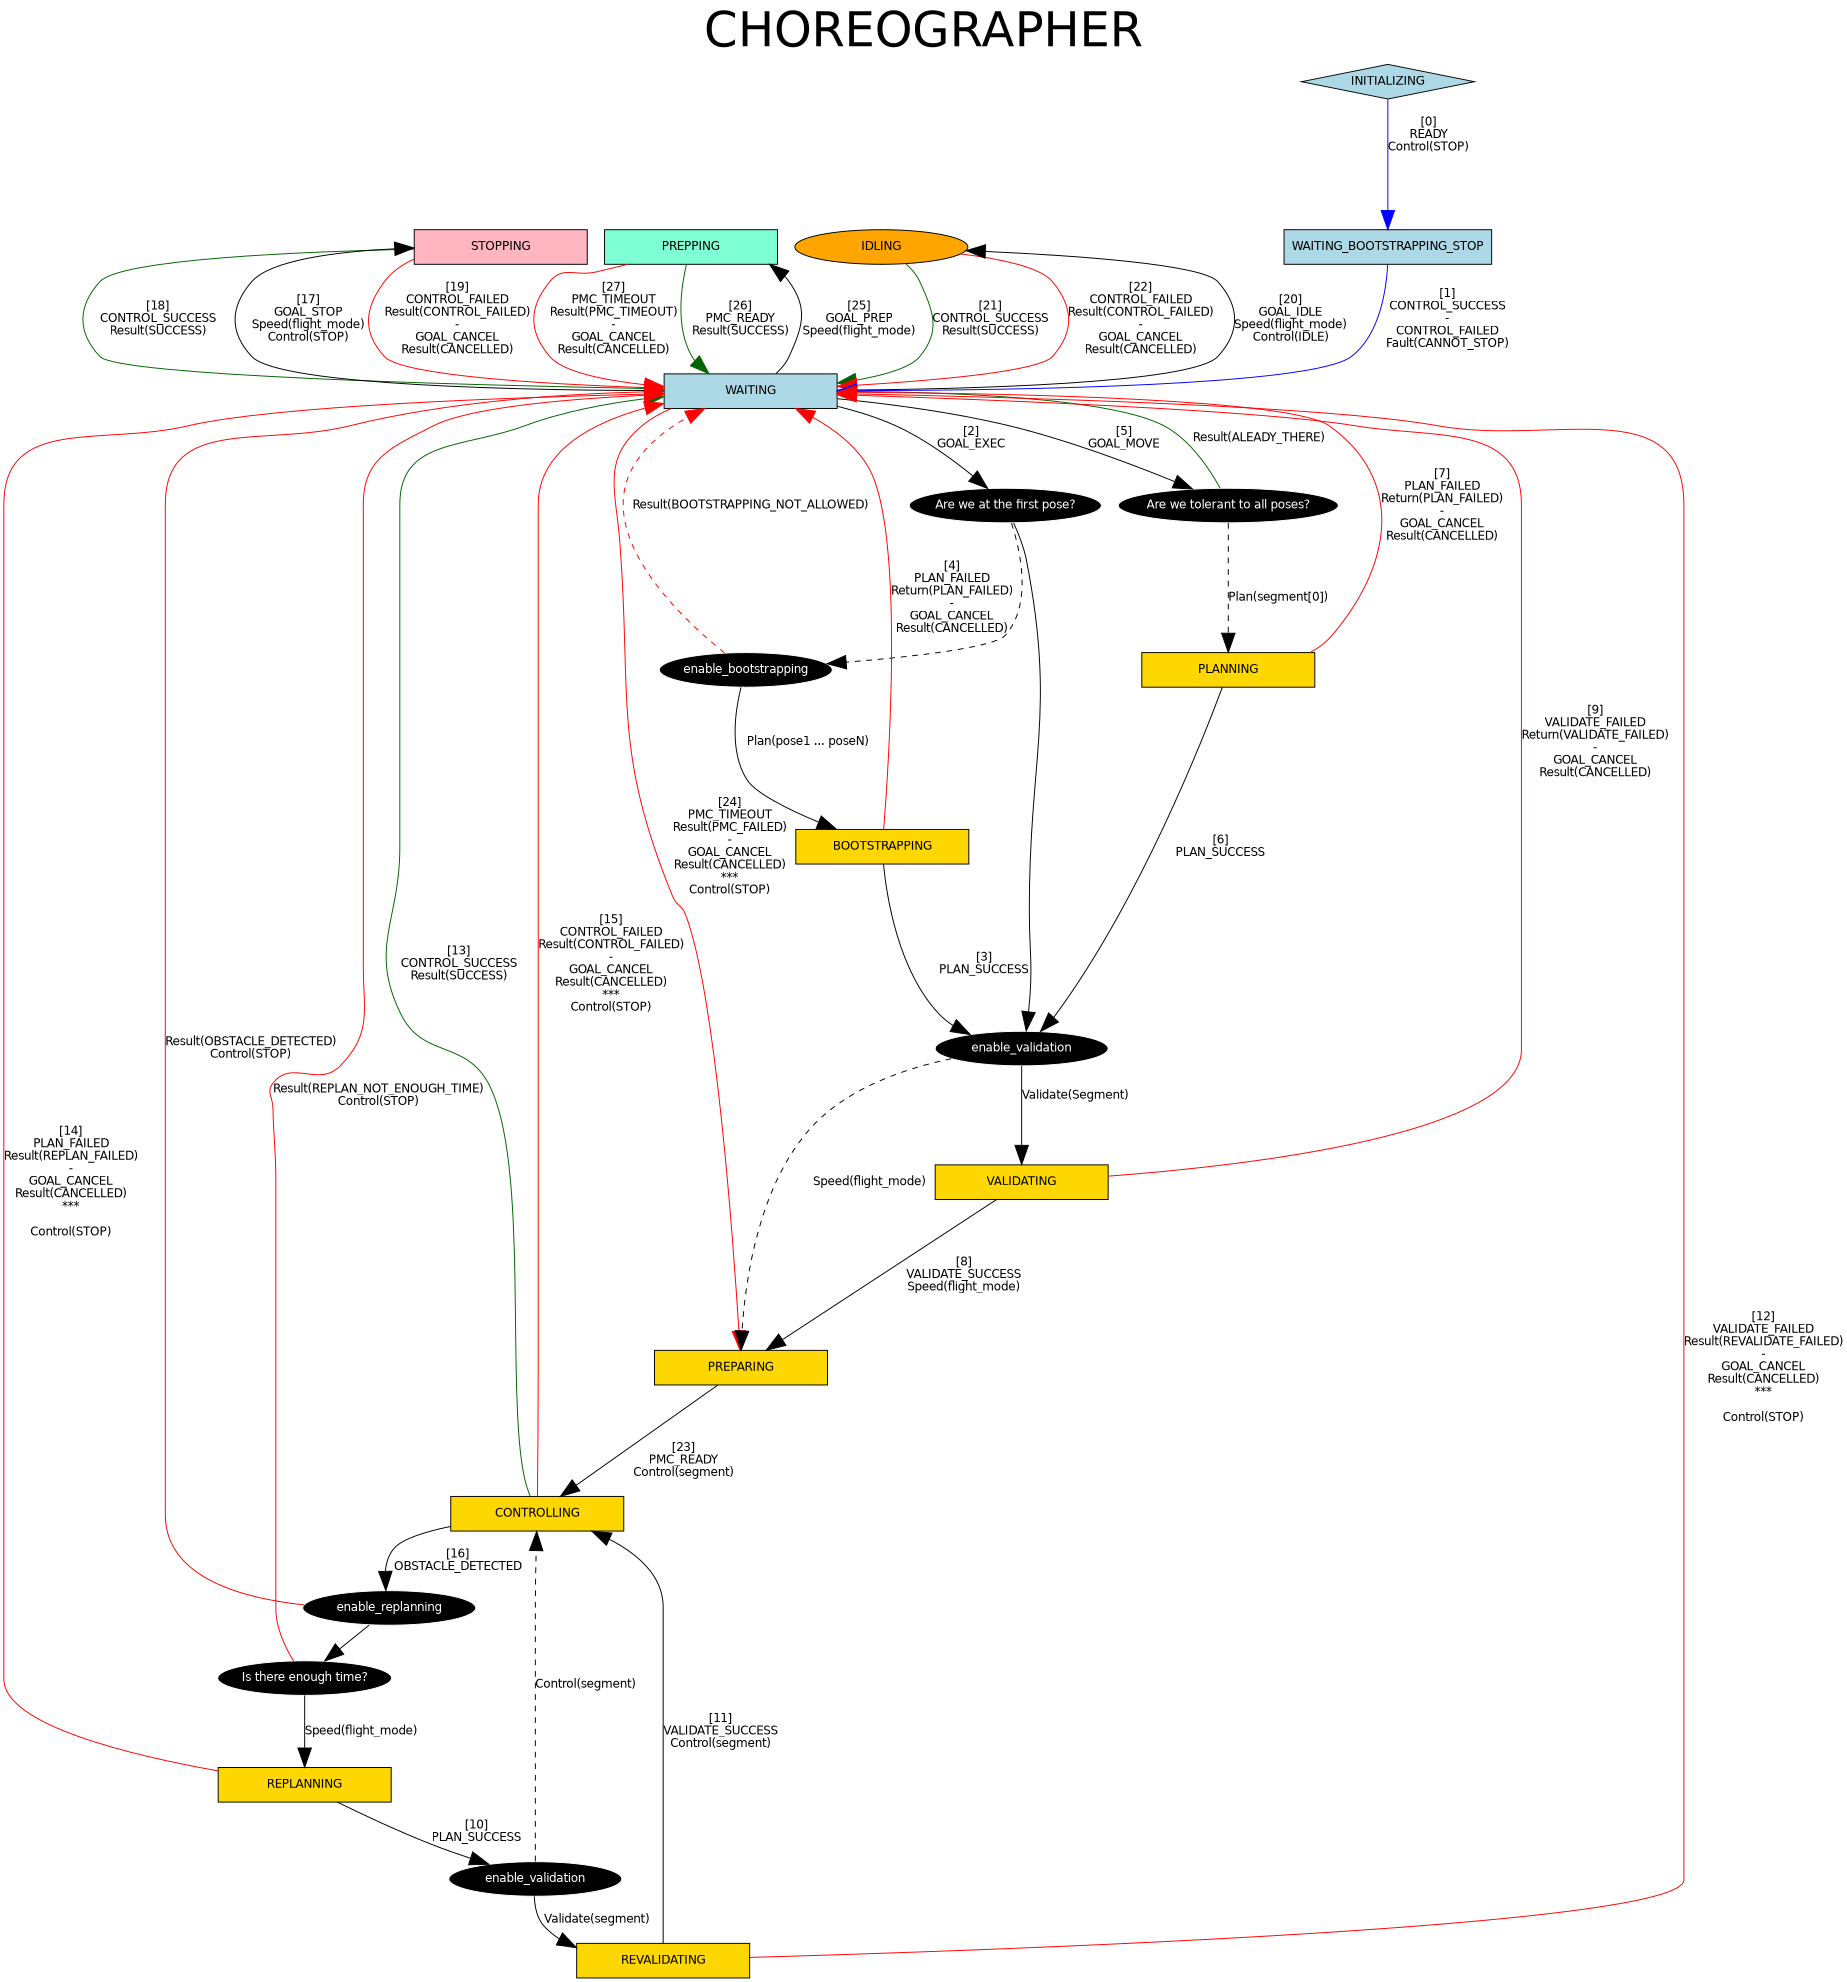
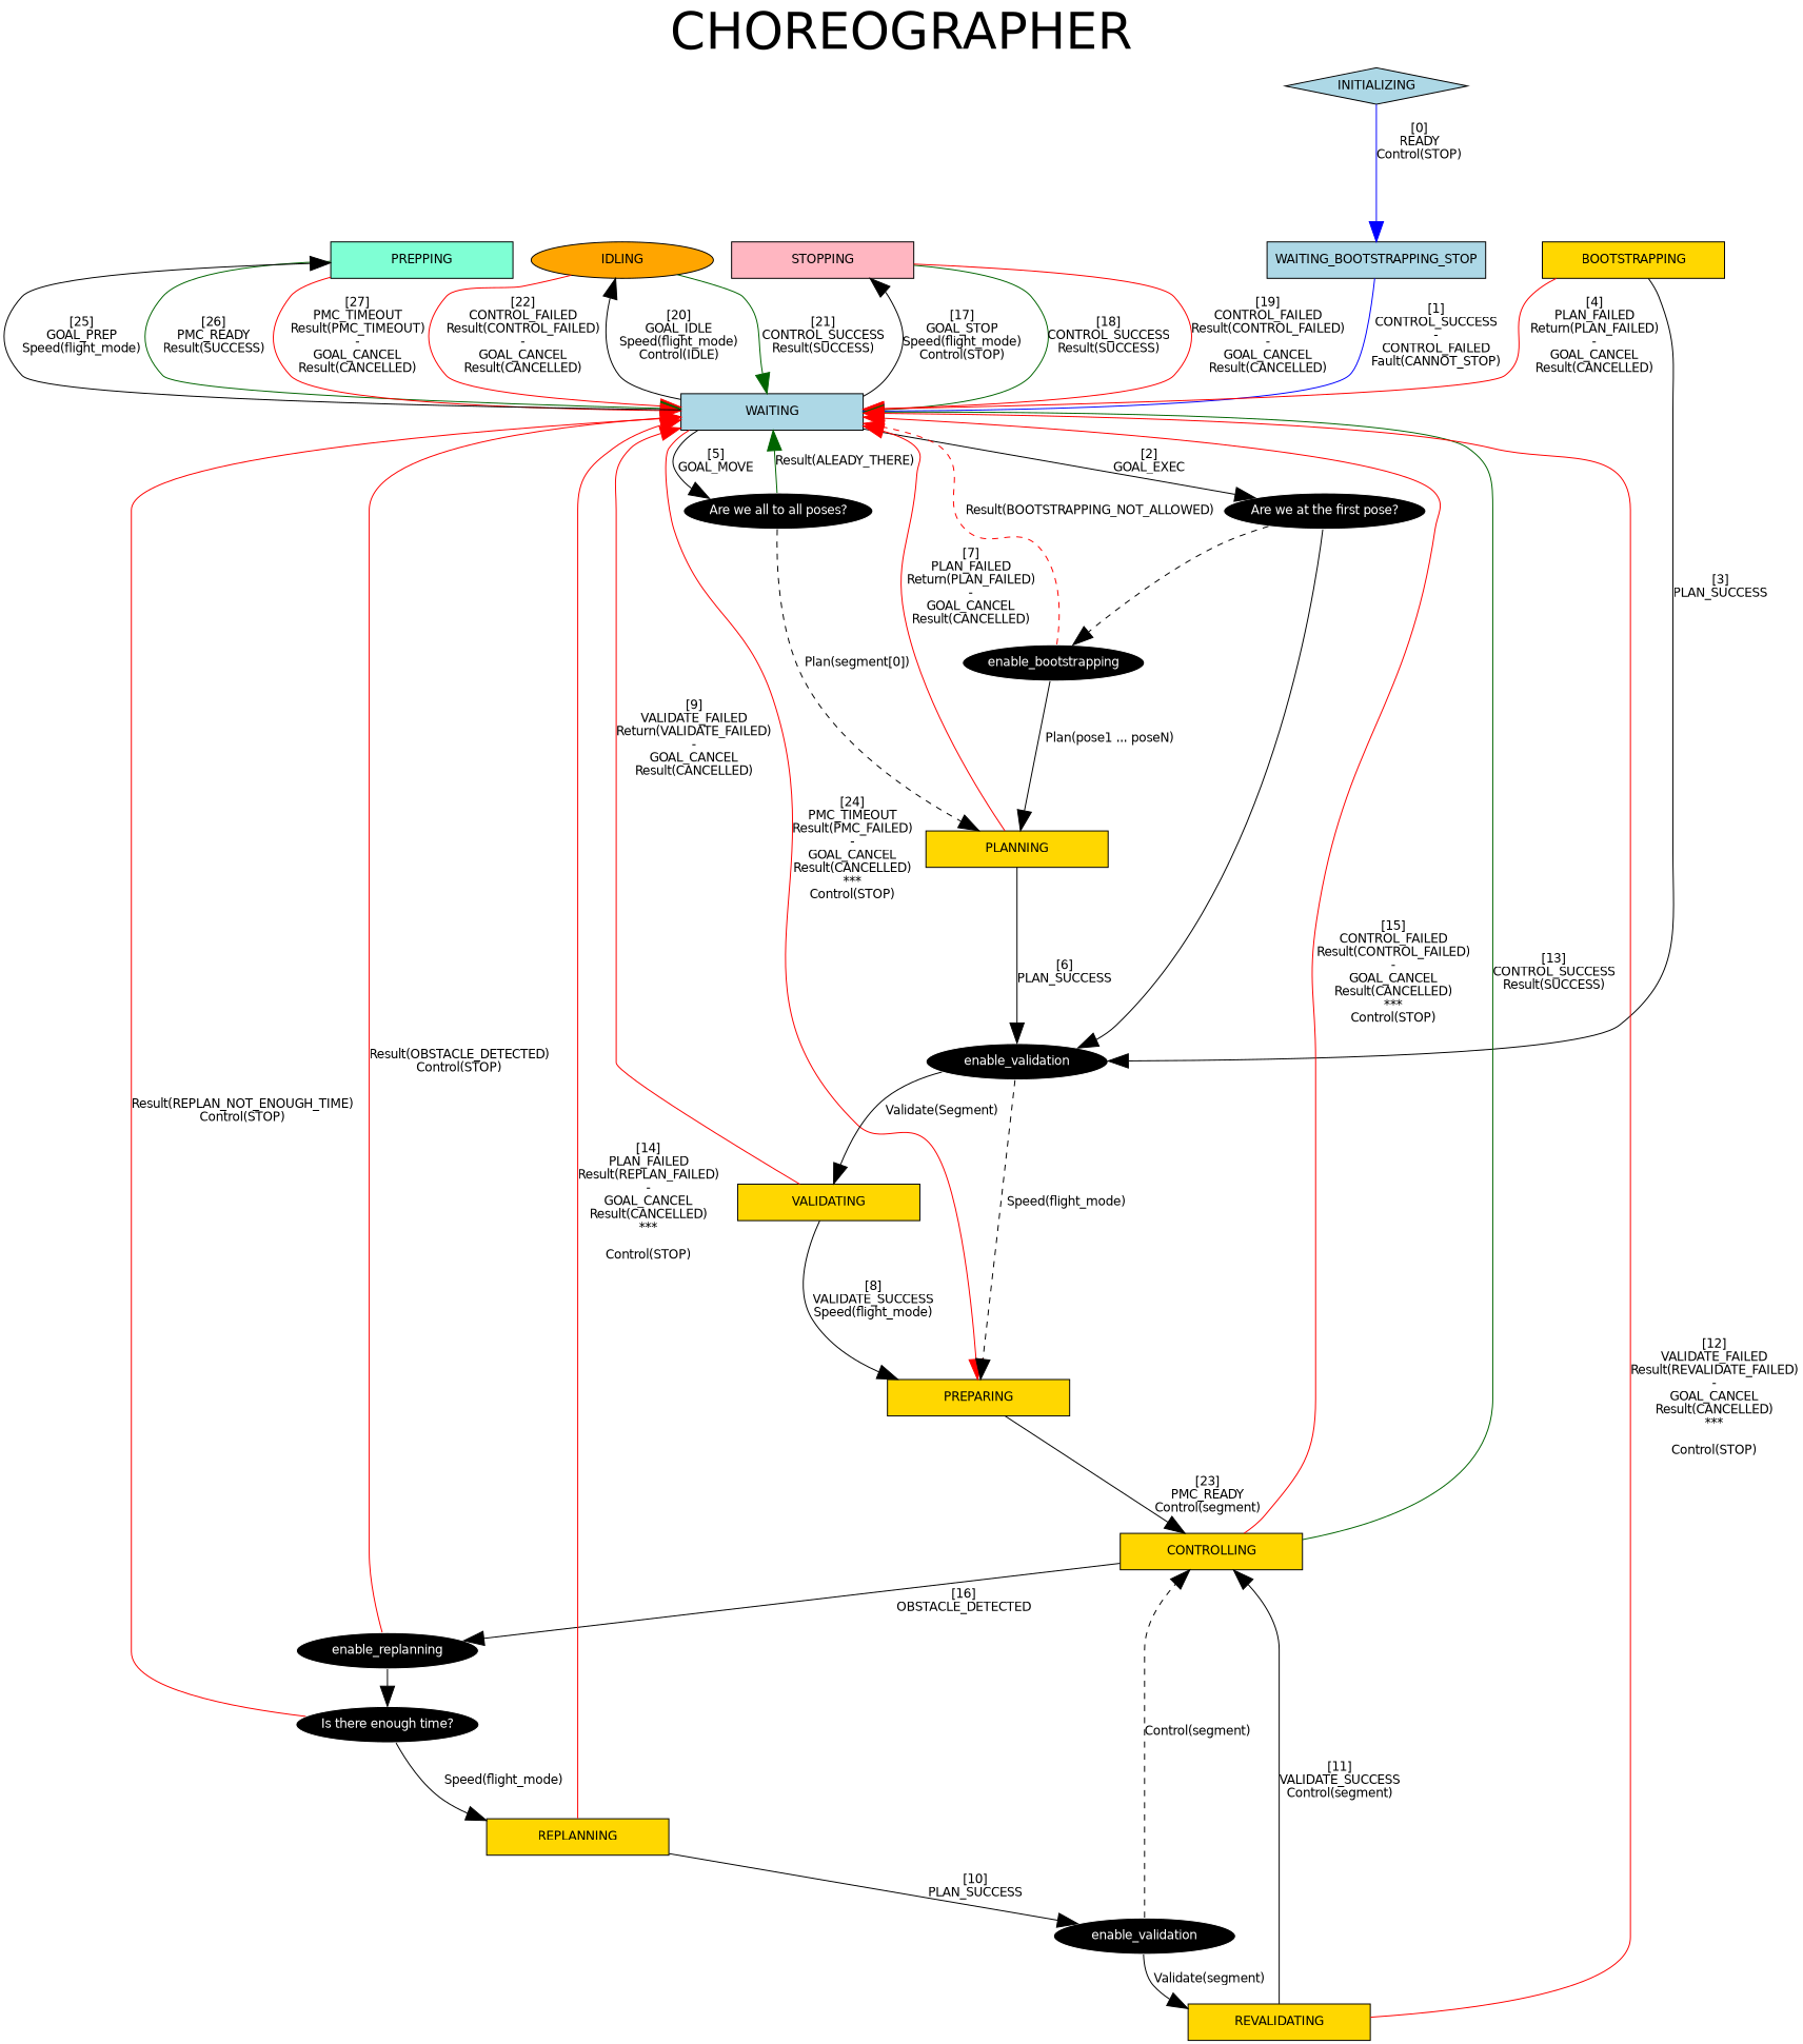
  digraph {
    fontname=helvetica
    fontsize=50
    label="CHOREOGRAPHER\n"
    labelloc=t
    node [color=black fillcolor=black fontname=helvetica fontsize=12 shape=box style=filled]
    edge [arrowsize=2 color=black fontname=helvetica fontsize=12 weight=2.]
    IDLING [fillcolor=orange shape=ellipse width=2.5]
    STOPPING [fillcolor=lightpink width=2.5]
    PREPPING [fillcolor=aquamarine width=2.5]
    WAITING [fillcolor=lightblue width=2.5]
-   n5 [color=white fontcolor=white label="Are we tolerant to all poses?" shape=ellipse width=2.5]
+   n5 [color=white fontcolor=white label="Are we all to all poses?" shape=ellipse width=2.5]
    n6 [color=white fontcolor=white label="Are we at the first pose?" shape=ellipse width=2.5]
    PREPARING [fillcolor=gold width=2.5]
    INITIALIZING [fillcolor=lightblue shape=diamond width=2.5]
    n9 [fillcolor=lightblue label=WAITING_BOOTSTRAPPING_STOP width=2.5]
    PLANNING [fillcolor=gold width=2.5]
    n11 [color=white fontcolor=white label=enable_validation shape=ellipse width=2.5]
    n12 [color=white fontcolor=white label=enable_bootstrapping shape=ellipse width=2.5]
    BOOTSTRAPPING [fillcolor=gold width=2.5]
    VALIDATING [fillcolor=gold width=2.5]
    CONTROLLING [fillcolor=gold width=2.5]
    n16 [color=white fontcolor=white label=enable_replanning shape=ellipse width=2.5]
    n17 [color=white fontcolor=white label="Is there enough time?" shape=ellipse width=2.5]
    REPLANNING [fillcolor=gold width=2.5]
    n19 [color=white fontcolor=white label=enable_validation shape=ellipse width=2.5]
    REVALIDATING [fillcolor=gold width=2.5]
    subgraph cluster_1 {
      style=invis
      IDLING
      STOPPING
      PREPPING
    }
    IDLING -> WAITING [color=darkgreen label="[21]\nCONTROL_SUCCESS\nResult(SUCCESS)"]
    IDLING -> WAITING [color=red label="[22]\nCONTROL_FAILED\nResult(CONTROL_FAILED)\n-\nGOAL_CANCEL\nResult(CANCELLED)"]
    STOPPING -> WAITING [color=darkgreen label="[18]\nCONTROL_SUCCESS\nResult(SUCCESS)"]
    STOPPING -> WAITING [color=red label="[19]\nCONTROL_FAILED\nResult(CONTROL_FAILED)\n-\nGOAL_CANCEL\nResult(CANCELLED)"]
    PREPPING -> WAITING [color=darkgreen label="[26]\nPMC_READY\nResult(SUCCESS)"]
    PREPPING -> WAITING [color=red label="[27]\nPMC_TIMEOUT\nResult(PMC_TIMEOUT)\n-\nGOAL_CANCEL\nResult(CANCELLED)"]
    WAITING -> IDLING [label="[20]\nGOAL_IDLE\nSpeed(flight_mode)\nControl(IDLE)"]
    WAITING -> STOPPING [label="[17]\nGOAL_STOP\nSpeed(flight_mode)\nControl(STOP)"]
    WAITING -> PREPPING [label="[25]\nGOAL_PREP\nSpeed(flight_mode)"]
    WAITING -> n5 [label="[5]\nGOAL_MOVE"]
    WAITING -> n6 [label="[2]\nGOAL_EXEC"]
    WAITING -> PREPARING [color=red label="[24]\nPMC_TIMEOUT\nResult(PMC_FAILED)\n-\nGOAL_CANCEL\nResult(CANCELLED)\n***\nControl(STOP)"]
    n5 -> WAITING [color=darkgreen label="Result(ALEADY_THERE)"]
    n5 -> PLANNING [label="Plan(segment[0])" style=dashed]
    n6 -> n11 [color=""]
    n6 -> n12 [style=dashed color=""]
    PREPARING -> CONTROLLING [label="[23]\nPMC_READY\nControl(segment)"]
    INITIALIZING -> n9 [color=blue label="[0]\nREADY\nControl(STOP)"]
    n9 -> WAITING [color=blue label="[1]\nCONTROL_SUCCESS\n-\nCONTROL_FAILED\nFault(CANNOT_STOP)"]
    PLANNING -> WAITING [color=red label="[7]\nPLAN_FAILED\nReturn(PLAN_FAILED)\n-\nGOAL_CANCEL\nResult(CANCELLED)"]
    PLANNING -> n11 [label="[6]\nPLAN_SUCCESS"]
    n11 -> PREPARING [label="Speed(flight_mode)" style=dashed color=""]
    n11 -> VALIDATING [label="Validate(Segment)" color=""]
    n12 -> WAITING [color=red label="Result(BOOTSTRAPPING_NOT_ALLOWED)" style=dashed]
-   n12 -> BOOTSTRAPPING [label="Plan(pose1 ... poseN)"]
+   n12 -> PLANNING [label="Plan(pose1 ... poseN)"]
    BOOTSTRAPPING -> WAITING [color=red label="[4]\nPLAN_FAILED\nReturn(PLAN_FAILED)\n-\nGOAL_CANCEL\nResult(CANCELLED)"]
    BOOTSTRAPPING -> n11 [label="[3]\nPLAN_SUCCESS" color=""]
    VALIDATING -> WAITING [color=red label="[9]\nVALIDATE_FAILED\nReturn(VALIDATE_FAILED)\n-\nGOAL_CANCEL\nResult(CANCELLED)"]
    VALIDATING -> PREPARING [label="[8]\nVALIDATE_SUCCESS\nSpeed(flight_mode)"]
    CONTROLLING -> WAITING [color=darkgreen label="[13]\nCONTROL_SUCCESS\nResult(SUCCESS)"]
    CONTROLLING -> WAITING [color=red label="[15]\nCONTROL_FAILED\nResult(CONTROL_FAILED)\n-\nGOAL_CANCEL\nResult(CANCELLED)\n***\nControl(STOP)"]
    CONTROLLING -> n16 [label="[16]\nOBSTACLE_DETECTED"]
    n16 -> WAITING [color=red label="Result(OBSTACLE_DETECTED)\nControl(STOP)"]
    n16 -> n17
    n17 -> WAITING [color=red label="Result(REPLAN_NOT_ENOUGH_TIME)\nControl(STOP)"]
    n17 -> REPLANNING [label="Speed(flight_mode)"]
    REPLANNING -> WAITING [color=red label="[14]\nPLAN_FAILED\nResult(REPLAN_FAILED)\n-\nGOAL_CANCEL\nResult(CANCELLED)\n***\n\nControl(STOP)"]
    REPLANNING -> n19 [label="[10]\nPLAN_SUCCESS"]
    n19 -> CONTROLLING [label="\nControl(segment)" style=dashed color=""]
    n19 -> REVALIDATING [label="Validate(segment)" color=""]
    REVALIDATING -> WAITING [color=red label="[12]\nVALIDATE_FAILED\nResult(REVALIDATE_FAILED)\n-\nGOAL_CANCEL\nResult(CANCELLED)\n***\n\nControl(STOP)"]
    REVALIDATING -> CONTROLLING [label="[11]\nVALIDATE_SUCCESS\nControl(segment)"]
  }
